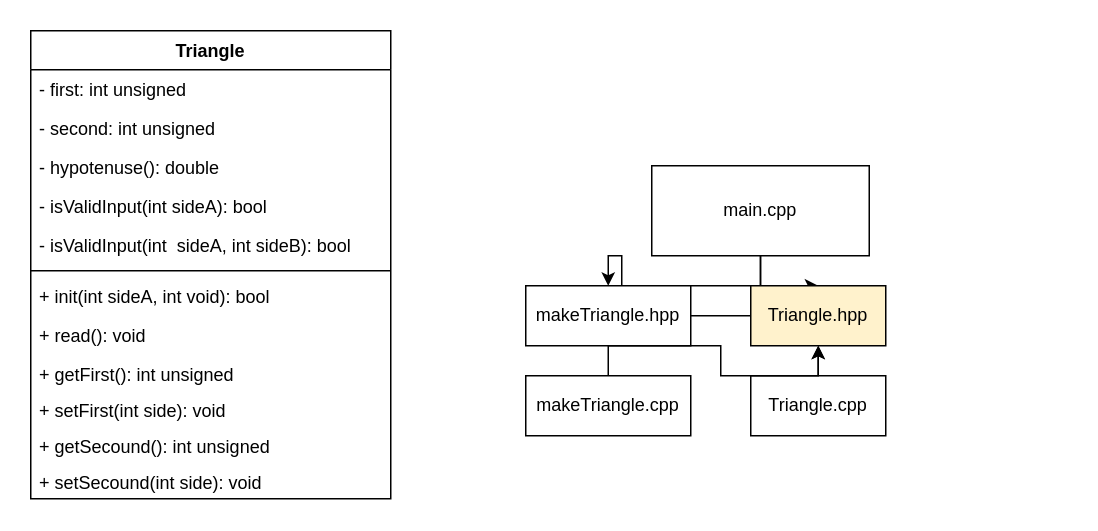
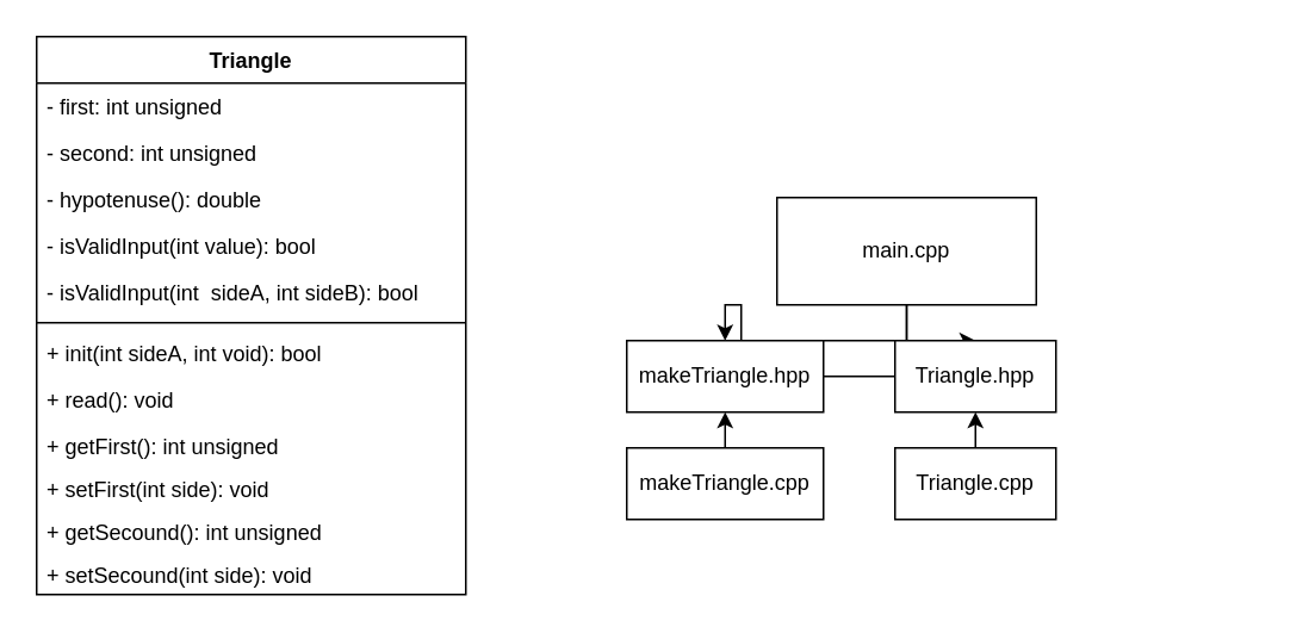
  <mxCell id="0" />
  <mxCell id="1" parent="0" />
  <mxCell id="2" value="Triangle" style="swimlane;fontStyle=1;align=center;verticalAlign=top;childLayout=stackLayout;horizontal=1;startSize=26;horizontalStack=0;resizeParent=1;resizeParentMax=0;resizeLast=0;collapsible=1;marginBottom=0;" vertex="1" parent="1"><mxGeometry y="20" width="240" height="312" as="geometry" x="20" /></mxCell>
  <mxCell id="3" value="- first: int unsigned" style="text;strokeColor=none;fillColor=none;align=left;verticalAlign=top;spacingLeft=4;spacingRight=4;overflow=hidden;rotatable=0;points=[[0,0.5],[1,0.5]];portConstraint=eastwest;" vertex="1" parent="2"><mxGeometry y="26" width="240" height="26" as="geometry" /></mxCell>
  <mxCell id="4" value="- second: int unsigned" style="text;strokeColor=none;fillColor=none;align=left;verticalAlign=top;spacingLeft=4;spacingRight=4;overflow=hidden;rotatable=0;points=[[0,0.5],[1,0.5]];portConstraint=eastwest;" vertex="1" parent="2"><mxGeometry y="52" width="240" height="26" as="geometry" /></mxCell>
  <mxCell id="5" value="- hypotenuse(): double" style="text;strokeColor=none;fillColor=none;align=left;verticalAlign=top;spacingLeft=4;spacingRight=4;overflow=hidden;rotatable=0;points=[[0,0.5],[1,0.5]];portConstraint=eastwest;" vertex="1" parent="2"><mxGeometry y="78" width="240" height="26" as="geometry" /></mxCell>
- <mxCell id="6" value="- isValidInput(int sideA): bool" style="text;strokeColor=none;fillColor=none;align=left;verticalAlign=top;spacingLeft=4;spacingRight=4;overflow=hidden;rotatable=0;points=[[0,0.5],[1,0.5]];portConstraint=eastwest;" vertex="1" parent="2"><mxGeometry y="104" width="240" height="26" as="geometry" /></mxCell>
+ <mxCell id="6" value="- isValidInput(int value): bool" style="text;strokeColor=none;fillColor=none;align=left;verticalAlign=top;spacingLeft=4;spacingRight=4;overflow=hidden;rotatable=0;points=[[0,0.5],[1,0.5]];portConstraint=eastwest;" vertex="1" parent="2"><mxGeometry y="104" width="240" height="26" as="geometry" /></mxCell>
  <mxCell id="7" value="- isValidInput(int  sideA, int sideB): bool" style="text;strokeColor=none;fillColor=none;align=left;verticalAlign=top;spacingLeft=4;spacingRight=4;overflow=hidden;rotatable=0;points=[[0,0.5],[1,0.5]];portConstraint=eastwest;" vertex="1" parent="2"><mxGeometry y="130" width="240" height="26" as="geometry" /></mxCell>
  <mxCell id="8" value="" style="line;strokeWidth=1;fillColor=none;align=left;verticalAlign=middle;spacingTop=-1;spacingLeft=3;spacingRight=3;rotatable=0;labelPosition=right;points=[];portConstraint=eastwest;strokeColor=inherit;" vertex="1" parent="2"><mxGeometry y="156" width="240" height="8" as="geometry" /></mxCell>
  <mxCell id="9" value="+ init(int sideA, int void): bool" style="text;strokeColor=none;fillColor=none;align=left;verticalAlign=top;spacingLeft=4;spacingRight=4;overflow=hidden;rotatable=0;points=[[0,0.5],[1,0.5]];portConstraint=eastwest;" vertex="1" parent="2"><mxGeometry y="164" width="240" height="26" as="geometry" /></mxCell>
  <mxCell id="10" value="+ read(): void" style="text;strokeColor=none;fillColor=none;align=left;verticalAlign=top;spacingLeft=4;spacingRight=4;overflow=hidden;rotatable=0;points=[[0,0.5],[1,0.5]];portConstraint=eastwest;" vertex="1" parent="2"><mxGeometry y="190" width="240" height="26" as="geometry" /></mxCell>
  <mxCell id="11" value="+ getFirst(): int unsigned" style="text;strokeColor=none;fillColor=none;align=left;verticalAlign=top;spacingLeft=4;spacingRight=4;overflow=hidden;rotatable=0;points=[[0,0.5],[1,0.5]];portConstraint=eastwest;" vertex="1" parent="2"><mxGeometry y="216" width="240" height="24" as="geometry" /></mxCell>
  <mxCell id="12" value="+ setFirst(int side): void" style="text;strokeColor=none;fillColor=none;align=left;verticalAlign=top;spacingLeft=4;spacingRight=4;overflow=hidden;rotatable=0;points=[[0,0.5],[1,0.5]];portConstraint=eastwest;" vertex="1" parent="2"><mxGeometry y="240" width="240" height="24" as="geometry" /></mxCell>
  <mxCell id="13" value="+ getSecound(): int unsigned" style="text;strokeColor=none;fillColor=none;align=left;verticalAlign=top;spacingLeft=4;spacingRight=4;overflow=hidden;rotatable=0;points=[[0,0.5],[1,0.5]];portConstraint=eastwest;" vertex="1" parent="2"><mxGeometry y="264" width="240" height="24" as="geometry" /></mxCell>
  <mxCell id="14" value="+ setSecound(int side): void" style="text;strokeColor=none;fillColor=none;align=left;verticalAlign=top;spacingLeft=4;spacingRight=4;overflow=hidden;rotatable=0;points=[[0,0.5],[1,0.5]];portConstraint=eastwest;" vertex="1" parent="2"><mxGeometry y="288" width="240" height="24" as="geometry" /></mxCell>
  <mxCell id="15" style="edgeStyle=orthogonalEdgeStyle;rounded=0;orthogonalLoop=1;jettySize=auto;html=1;exitX=0.5;exitY=1;exitDx=0;exitDy=0;entryX=0.5;entryY=0;entryDx=0;entryDy=0;" edge="1" parent="1" source="17" target="18"><mxGeometry relative="1" as="geometry" /></mxCell>
  <mxCell id="16" style="edgeStyle=orthogonalEdgeStyle;rounded=0;orthogonalLoop=1;jettySize=auto;html=1;exitX=0.5;exitY=1;exitDx=0;exitDy=0;entryX=0.5;entryY=0;entryDx=0;entryDy=0;" edge="1" parent="1" source="17" target="23"><mxGeometry relative="1" as="geometry" /></mxCell>
  <mxCell id="17" value="main.cpp" style="rounded=0;whiteSpace=wrap;html=1;" vertex="1" parent="1"><mxGeometry x="434" y="110" width="145" height="60" as="geometry" /></mxCell>
- <mxCell id="18" value="Triangle.hpp" style="rounded=0;whiteSpace=wrap;html=1;fillColor=#fff2cc;" vertex="1" parent="1"><mxGeometry x="500" y="190" width="90" height="40" as="geometry" /></mxCell>
+ <mxCell id="18" value="Triangle.hpp" style="rounded=0;whiteSpace=wrap;html=1;" vertex="1" parent="1"><mxGeometry x="500" y="190" width="90" height="40" as="geometry" /></mxCell>
  <mxCell id="19" style="edgeStyle=orthogonalEdgeStyle;rounded=0;orthogonalLoop=1;jettySize=auto;html=1;exitX=0.5;exitY=0;exitDx=0;exitDy=0;entryX=0.5;entryY=1;entryDx=0;entryDy=0;" edge="1" parent="1" source="20" target="18"><mxGeometry relative="1" as="geometry" /></mxCell>
  <mxCell id="20" value="Triangle.cpp" style="rounded=0;whiteSpace=wrap;html=1;" vertex="1" parent="1"><mxGeometry x="500" y="250" width="90" height="40" as="geometry" /></mxCell>
  <mxCell id="21" value="&lt;p class=&quot;p1&quot;&gt;&lt;br&gt;&lt;/p&gt;" style="text;whiteSpace=wrap;html=1;" vertex="1" parent="1"><mxGeometry x="600" y="50" width="110" height="60" as="geometry" /></mxCell>
  <mxCell id="22" style="edgeStyle=orthogonalEdgeStyle;rounded=0;orthogonalLoop=1;jettySize=auto;html=1;exitX=1;exitY=0.5;exitDx=0;exitDy=0;entryX=0;entryY=0.5;entryDx=0;entryDy=0;endArrow=none;" edge="1" parent="1" source="23" target="18"><mxGeometry relative="1" as="geometry" /></mxCell>
  <mxCell id="23" value="&lt;span style=&quot;text-align: left;&quot;&gt;makeTriangle.hpp&lt;/span&gt;" style="rounded=0;whiteSpace=wrap;html=1;" vertex="1" parent="1"><mxGeometry x="350" y="190" width="110" height="40" as="geometry" /></mxCell>
- <mxCell id="24" style="edgeStyle=orthogonalEdgeStyle;rounded=0;orthogonalLoop=1;jettySize=auto;html=1;exitX=0.5;exitY=0;exitDx=0;exitDy=0;" edge="1" parent="1" source="25" target="18"><mxGeometry relative="1" as="geometry" /></mxCell>
+ <mxCell id="24" style="edgeStyle=orthogonalEdgeStyle;rounded=0;orthogonalLoop=1;jettySize=auto;html=1;exitX=0.5;exitY=0;exitDx=0;exitDy=0;entryX=0.5;entryY=1;entryDx=0;entryDy=0;" edge="1" parent="1" source="25" target="23"><mxGeometry relative="1" as="geometry" /></mxCell>
  <mxCell id="25" value="&lt;span style=&quot;text-align: left;&quot;&gt;makeTriangle.cpp&lt;/span&gt;" style="rounded=0;whiteSpace=wrap;html=1;" vertex="1" parent="1"><mxGeometry x="350" y="250" width="110" height="40" as="geometry" /></mxCell>
